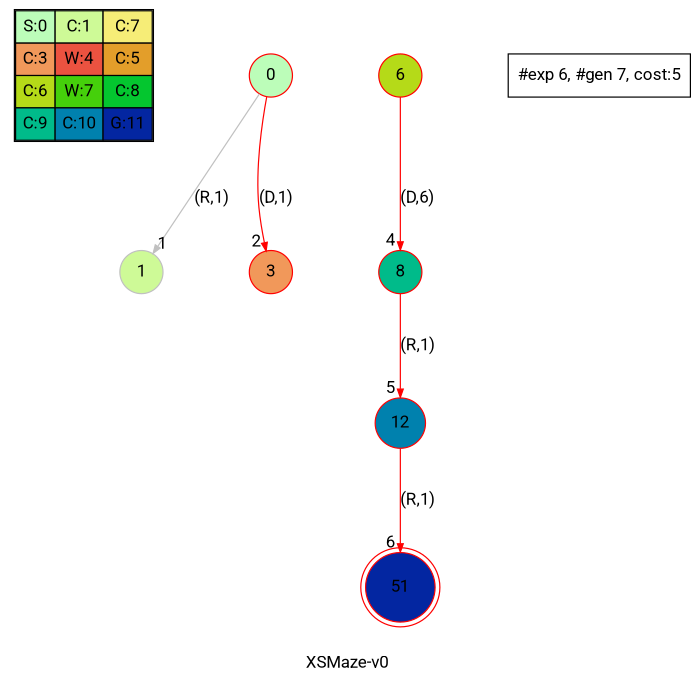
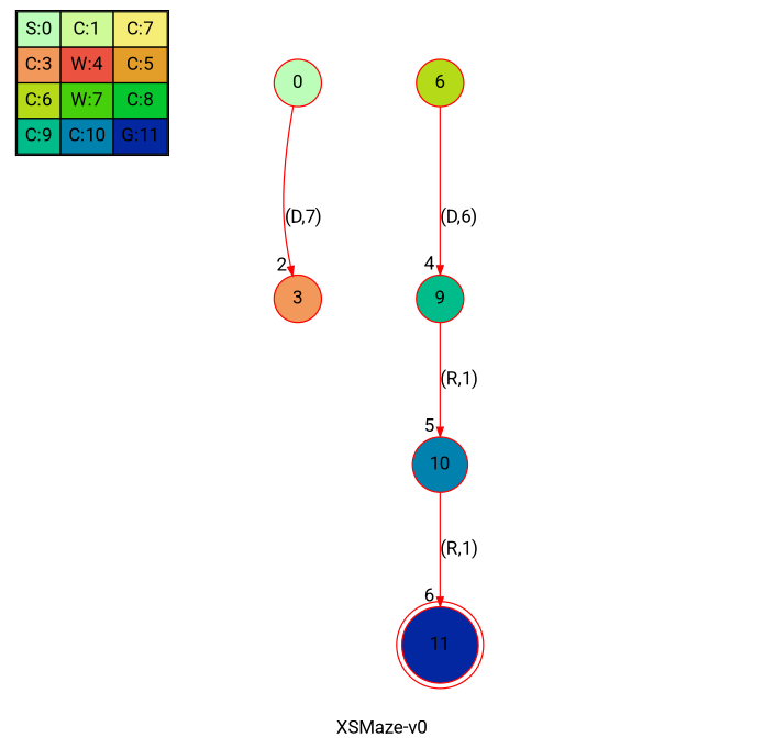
  digraph {
    fontname=Roboto
    label="XSMaze-v0"
    nodesep=1
    ranksep=1
    node [fontname=Roboto shape=circle color=red style=filled]
    edge [arrowsize=0.7 color=red fontname=Roboto]
    n1 [label=<<table border="1" cellpadding="5" cellspacing="0" cellborder="1"><tr><td bgcolor="0.32745098 0.267733   0.99083125 1.        ">S:0</td><td bgcolor="0.24117647 0.39545121 0.97940977 1.        ">C:1</td><td bgcolor="0.15490196 0.51591783 0.96349314 1.        ">C:7</td></tr><tr><td bgcolor="0.06862745 0.62692381 0.94315443 1.        ">C:3</td><td bgcolor="0.01764706 0.72643357 0.91848699 1.        ">W:4</td><td bgcolor="0.10392157 0.81262237 0.88960401 1.        ">C:5</td></tr><tr><td bgcolor="0.19803922 0.88960401 0.8534438  1.        ">C:6</td><td bgcolor="0.28431373 0.94315443 0.81619691 1.        ">W:7</td><td bgcolor="0.37058824 0.97940977 0.77520398 1.        ">C:8</td></tr><tr><td bgcolor="0.45686275 0.99770518 0.73065313 1.        ">C:9</td><td bgcolor="0.54313725 0.99770518 0.68274886 1.        ">C:10</td><td bgcolor="0.62941176 0.97940977 0.63171101 1.        ">G:11</td></tr></table>> shape=plaintext color="" style=""]
    n2 [fillcolor="0.32745098 0.267733   0.99083125 1.        " label=0]
-   n3 [color=grey fillcolor="0.24117647 0.39545121 0.97940977 1.        " label=1]
    n4 [fillcolor="0.06862745 0.62692381 0.94315443 1.        " label=3]
    n5 [fillcolor="0.19803922 0.88960401 0.8534438  1.        " label=6]
-   n6 [fillcolor="0.45686275 0.99770518 0.73065313 1.        " label=8]
-   n7 [fillcolor="0.54313725 0.99770518 0.68274886 1.        " label=12]
-   n8 [fillcolor="0.62941176 0.97940977 0.63171101 1.        " label=51 peripheries=2]
-   "#exp 6, #gen 7, cost:5" [shape=box color="" style=""]
+   n6 [fillcolor="0.45686275 0.99770518 0.73065313 1.        " label=9]
+   n7 [fillcolor="0.54313725 0.99770518 0.68274886 1.        " label=10]
+   n8 [fillcolor="0.62941176 0.97940977 0.63171101 1.        " label=11 peripheries=2]
    subgraph sub_1 {
      label=Map
      n1
    }
-   n2 -> n3 [color=grey headlabel=" 1 " label="(R,1)"]
-   n2 -> n4 [headlabel=" 2 " label="(D,1)"]
+   n2 -> n4 [headlabel=" 2 " label="(D,7)"]
    n5 -> n6 [headlabel=" 4 " label="(D,6)"]
    n6 -> n7 [headlabel=" 5 " label="(R,1)"]
    n7 -> n8 [headlabel=" 6 " label="(R,1)"]
  }
